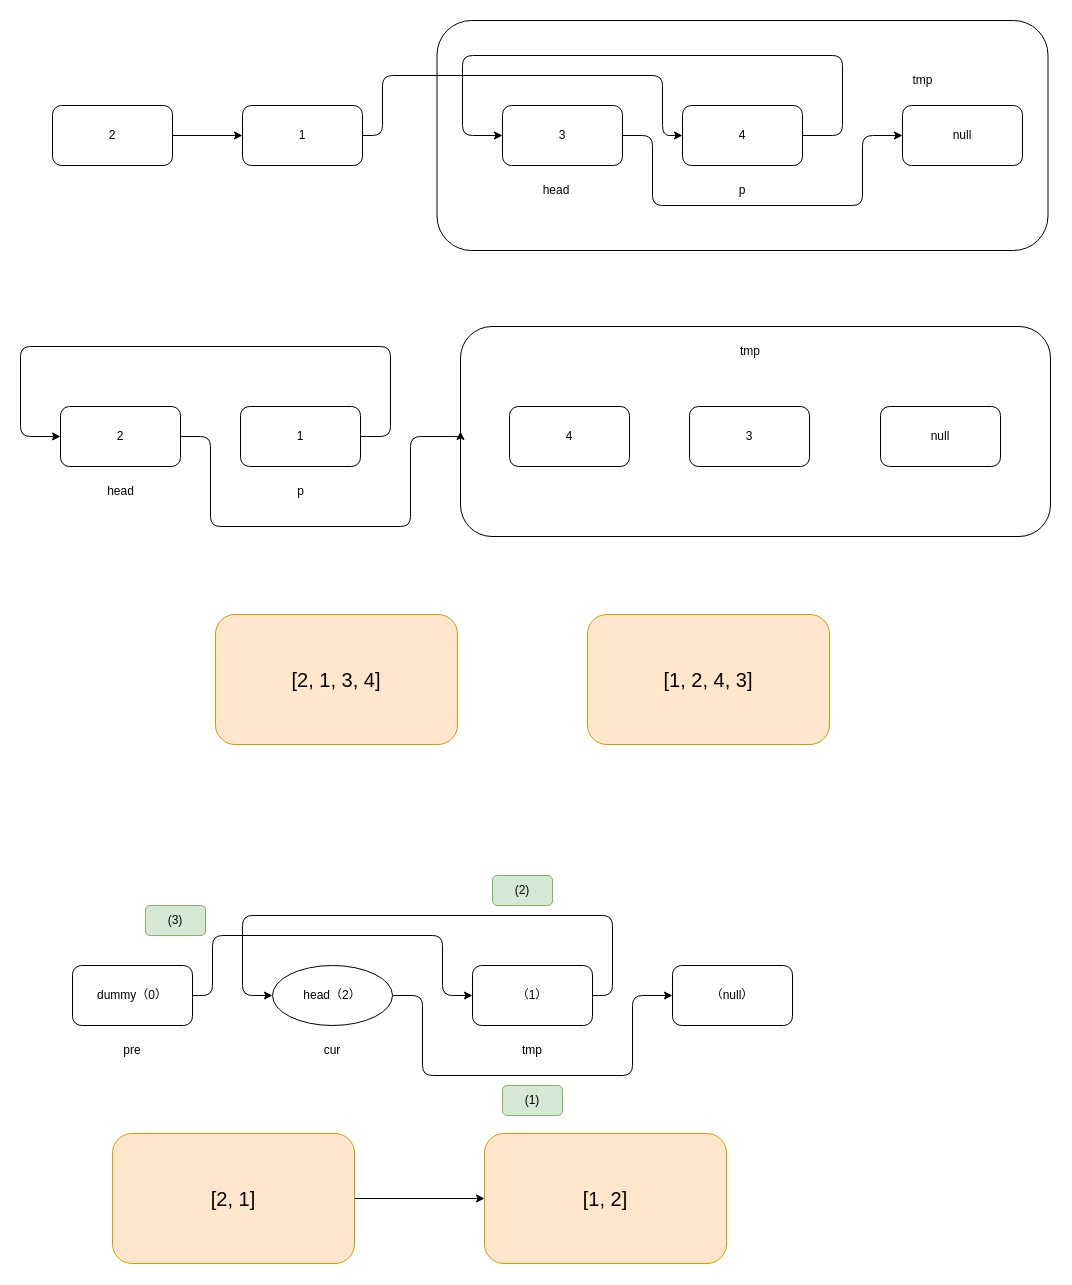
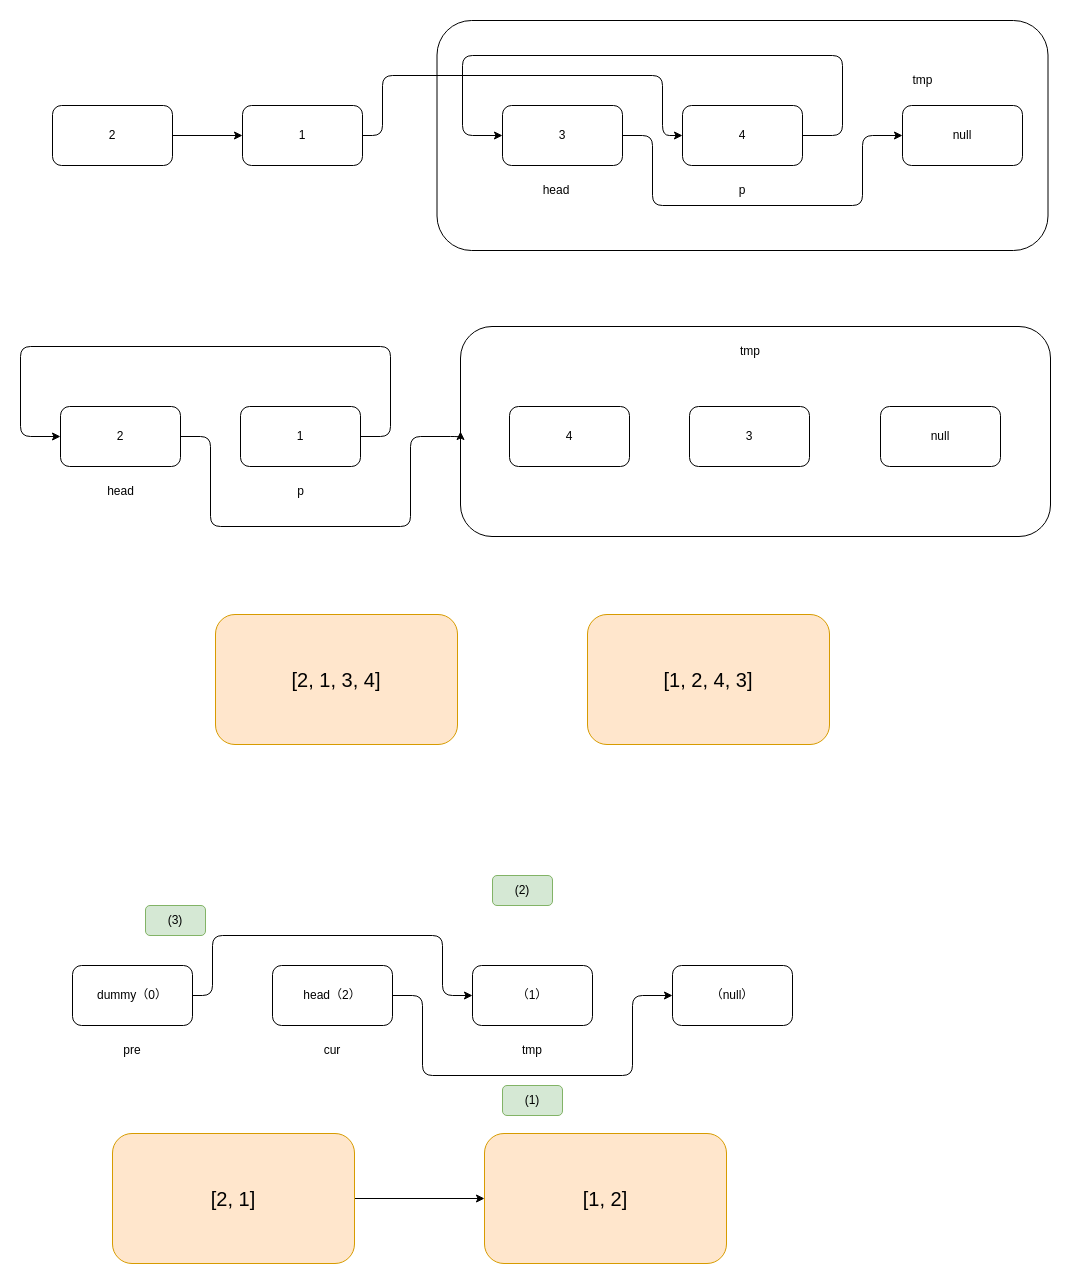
  <mxCell id="0" />
  <mxCell id="1" parent="0" />
  <mxCell id="2" value="" style="rounded=1;whiteSpace=wrap;html=1;" vertex="1" parent="1"><mxGeometry x="436.5" y="20" width="611" height="230" as="geometry" /></mxCell>
  <mxCell id="3" style="edgeStyle=orthogonalEdgeStyle;rounded=1;orthogonalLoop=1;jettySize=auto;html=1;entryX=0;entryY=0.5;entryDx=0;entryDy=0;" edge="1" parent="1" source="4" target="6"><mxGeometry relative="1" as="geometry" /></mxCell>
  <mxCell id="4" value="2" style="rounded=1;whiteSpace=wrap;html=1;" vertex="1" parent="1"><mxGeometry x="52" y="105" width="120" height="60" as="geometry" /></mxCell>
  <mxCell id="5" style="edgeStyle=orthogonalEdgeStyle;rounded=1;orthogonalLoop=1;jettySize=auto;html=1;entryX=0;entryY=0.5;entryDx=0;entryDy=0;" edge="1" parent="1" source="6" target="8"><mxGeometry relative="1" as="geometry"><Array as="points"><mxPoint x="382" y="135" /><mxPoint x="382" y="75" /><mxPoint x="662" y="75" /><mxPoint x="662" y="135" /></Array></mxGeometry></mxCell>
  <mxCell id="6" value="1" style="rounded=1;whiteSpace=wrap;html=1;" vertex="1" parent="1"><mxGeometry x="242" y="105" width="120" height="60" as="geometry" /></mxCell>
  <mxCell id="7" style="edgeStyle=orthogonalEdgeStyle;rounded=1;orthogonalLoop=1;jettySize=auto;html=1;entryX=0;entryY=0.5;entryDx=0;entryDy=0;exitX=1;exitY=0.5;exitDx=0;exitDy=0;" edge="1" parent="1" source="8" target="11"><mxGeometry relative="1" as="geometry"><Array as="points"><mxPoint x="842" y="135" /><mxPoint x="842" y="55" /><mxPoint x="462" y="55" /><mxPoint x="462" y="135" /></Array></mxGeometry></mxCell>
  <mxCell id="8" value="4" style="rounded=1;whiteSpace=wrap;html=1;" vertex="1" parent="1"><mxGeometry x="682" y="105" width="120" height="60" as="geometry" /></mxCell>
  <mxCell id="9" value="null" style="rounded=1;whiteSpace=wrap;html=1;" vertex="1" parent="1"><mxGeometry x="902" y="105" width="120" height="60" as="geometry" /></mxCell>
  <mxCell id="10" style="edgeStyle=orthogonalEdgeStyle;rounded=1;orthogonalLoop=1;jettySize=auto;html=1;exitX=1;exitY=0.5;exitDx=0;exitDy=0;" edge="1" parent="1" source="11" target="9"><mxGeometry relative="1" as="geometry"><Array as="points"><mxPoint x="652" y="135" /><mxPoint x="652" y="205" /><mxPoint x="862" y="205" /><mxPoint x="862" y="135" /></Array></mxGeometry></mxCell>
  <mxCell id="11" value="3" style="rounded=1;whiteSpace=wrap;html=1;" vertex="1" parent="1"><mxGeometry x="502" y="105" width="120" height="60" as="geometry" /></mxCell>
  <mxCell id="12" value="head" style="text;html=1;strokeColor=none;fillColor=none;align=center;verticalAlign=middle;whiteSpace=wrap;rounded=1;" vertex="1" parent="1"><mxGeometry x="526" y="175" width="60" height="30" as="geometry" /></mxCell>
  <mxCell id="13" value="tmp" style="text;html=1;align=center;verticalAlign=middle;resizable=0;points=[];autosize=1;strokeColor=none;fillColor=none;rounded=1;" vertex="1" parent="1"><mxGeometry x="902" y="65" width="40" height="30" as="geometry" /></mxCell>
  <mxCell id="14" value="p" style="text;html=1;strokeColor=none;fillColor=none;align=center;verticalAlign=middle;whiteSpace=wrap;rounded=1;" vertex="1" parent="1"><mxGeometry x="712" y="175" width="60" height="30" as="geometry" /></mxCell>
  <mxCell id="15" value="" style="rounded=1;whiteSpace=wrap;html=1;" vertex="1" parent="1"><mxGeometry x="460" y="326" width="590" height="210" as="geometry" /></mxCell>
  <mxCell id="16" style="edgeStyle=orthogonalEdgeStyle;rounded=1;orthogonalLoop=1;jettySize=auto;html=1;entryX=0;entryY=0.5;entryDx=0;entryDy=0;" edge="1" parent="1" source="17" target="15"><mxGeometry relative="1" as="geometry"><Array as="points"><mxPoint x="210" y="436" /><mxPoint x="210" y="526" /><mxPoint x="410" y="526" /><mxPoint x="410" y="436" /><mxPoint x="460" y="436" /></Array></mxGeometry></mxCell>
  <mxCell id="17" value="2" style="rounded=1;whiteSpace=wrap;html=1;" vertex="1" parent="1"><mxGeometry x="60" y="406" width="120" height="60" as="geometry" /></mxCell>
  <mxCell id="18" style="edgeStyle=orthogonalEdgeStyle;rounded=1;orthogonalLoop=1;jettySize=auto;html=1;entryX=0;entryY=0.5;entryDx=0;entryDy=0;" edge="1" parent="1" source="19" target="17"><mxGeometry relative="1" as="geometry"><Array as="points"><mxPoint x="390" y="436" /><mxPoint x="390" y="346" /><mxPoint x="20" y="346" /><mxPoint x="20" y="436" /></Array></mxGeometry></mxCell>
  <mxCell id="19" value="1" style="rounded=1;whiteSpace=wrap;html=1;" vertex="1" parent="1"><mxGeometry x="240" y="406" width="120" height="60" as="geometry" /></mxCell>
  <mxCell id="20" value="3" style="rounded=1;whiteSpace=wrap;html=1;" vertex="1" parent="1"><mxGeometry x="689" y="406" width="120" height="60" as="geometry" /></mxCell>
  <mxCell id="21" value="null" style="rounded=1;whiteSpace=wrap;html=1;" vertex="1" parent="1"><mxGeometry x="880" y="406" width="120" height="60" as="geometry" /></mxCell>
  <mxCell id="22" value="4" style="rounded=1;whiteSpace=wrap;html=1;" vertex="1" parent="1"><mxGeometry x="509" y="406" width="120" height="60" as="geometry" /></mxCell>
  <mxCell id="23" value="tmp" style="text;html=1;strokeColor=none;fillColor=none;align=center;verticalAlign=middle;whiteSpace=wrap;rounded=1;" vertex="1" parent="1"><mxGeometry x="720" y="336" width="60" height="30" as="geometry" /></mxCell>
  <mxCell id="24" value="p" style="text;html=1;align=center;verticalAlign=middle;resizable=0;points=[];autosize=1;strokeColor=none;fillColor=none;rounded=1;" vertex="1" parent="1"><mxGeometry x="285" y="476" width="30" height="30" as="geometry" /></mxCell>
  <mxCell id="25" value="head" style="text;html=1;align=center;verticalAlign=middle;resizable=0;points=[];autosize=1;strokeColor=none;fillColor=none;rounded=1;" vertex="1" parent="1"><mxGeometry x="95" y="476" width="50" height="30" as="geometry" /></mxCell>
  <mxCell id="26" value="&lt;font style=&quot;font-size: 20px;&quot;&gt;[2, 1, 3, 4]&lt;/font&gt;" style="text;html=1;strokeColor=#d79b00;fillColor=#ffe6cc;align=center;verticalAlign=middle;whiteSpace=wrap;rounded=1;" vertex="1" parent="1"><mxGeometry x="215" y="614" width="242" height="130" as="geometry" /></mxCell>
  <mxCell id="27" value="&lt;font style=&quot;font-size: 20px;&quot;&gt;[1, 2, 4, 3]&lt;/font&gt;" style="text;html=1;strokeColor=#d79b00;fillColor=#ffe6cc;align=center;verticalAlign=middle;whiteSpace=wrap;rounded=1;" vertex="1" parent="1"><mxGeometry x="587" y="614" width="242" height="130" as="geometry" /></mxCell>
  <mxCell id="28" style="edgeStyle=orthogonalEdgeStyle;rounded=1;orthogonalLoop=1;jettySize=auto;html=1;entryX=0;entryY=0.5;entryDx=0;entryDy=0;" edge="1" parent="1" source="29" target="33"><mxGeometry relative="1" as="geometry"><Array as="points"><mxPoint x="212" y="995" /><mxPoint x="212" y="935" /><mxPoint x="442" y="935" /><mxPoint x="442" y="995" /></Array></mxGeometry></mxCell>
  <mxCell id="29" value="dummy（0）" style="rounded=1;whiteSpace=wrap;html=1;" vertex="1" parent="1"><mxGeometry x="72" y="965" width="120" height="60" as="geometry" /></mxCell>
  <mxCell id="30" style="edgeStyle=orthogonalEdgeStyle;rounded=1;orthogonalLoop=1;jettySize=auto;html=1;entryX=0;entryY=0.5;entryDx=0;entryDy=0;" edge="1" parent="1" source="31" target="34"><mxGeometry relative="1" as="geometry"><Array as="points"><mxPoint x="422" y="995" /><mxPoint x="422" y="1075" /><mxPoint x="632" y="1075" /><mxPoint x="632" y="995" /></Array></mxGeometry></mxCell>
- <mxCell id="31" value="head（2）" style="ellipse;whiteSpace=wrap;html=1;" vertex="1" parent="1"><mxGeometry x="272" y="965" width="120" height="60" as="geometry" /></mxCell>
- <mxCell id="32" style="edgeStyle=orthogonalEdgeStyle;rounded=1;orthogonalLoop=1;jettySize=auto;html=1;entryX=0;entryY=0.5;entryDx=0;entryDy=0;" edge="1" parent="1" source="33" target="31"><mxGeometry relative="1" as="geometry"><Array as="points"><mxPoint x="612" y="995" /><mxPoint x="612" y="915" /><mxPoint x="242" y="915" /><mxPoint x="242" y="995" /></Array></mxGeometry></mxCell>
+ <mxCell id="31" value="head（2）" style="rounded=1;whiteSpace=wrap;html=1;" vertex="1" parent="1"><mxGeometry x="272" y="965" width="120" height="60" as="geometry" /></mxCell>
  <mxCell id="33" value="（1）" style="rounded=1;whiteSpace=wrap;html=1;" vertex="1" parent="1"><mxGeometry x="472" y="965" width="120" height="60" as="geometry" /></mxCell>
  <mxCell id="34" value="（null）" style="rounded=1;whiteSpace=wrap;html=1;" vertex="1" parent="1"><mxGeometry x="672" y="965" width="120" height="60" as="geometry" /></mxCell>
  <mxCell id="35" value="pre" style="text;html=1;strokeColor=none;fillColor=none;align=center;verticalAlign=middle;whiteSpace=wrap;rounded=1;" vertex="1" parent="1"><mxGeometry x="102" y="1035" width="60" height="30" as="geometry" /></mxCell>
  <mxCell id="36" value="cur" style="text;html=1;strokeColor=none;fillColor=none;align=center;verticalAlign=middle;whiteSpace=wrap;rounded=1;" vertex="1" parent="1"><mxGeometry x="302" y="1035" width="60" height="30" as="geometry" /></mxCell>
  <mxCell id="37" value="tmp" style="text;html=1;strokeColor=none;fillColor=none;align=center;verticalAlign=middle;whiteSpace=wrap;rounded=1;" vertex="1" parent="1"><mxGeometry x="502" y="1035" width="60" height="30" as="geometry" /></mxCell>
  <mxCell id="38" value="(1)" style="text;html=1;strokeColor=#82b366;fillColor=#d5e8d4;align=center;verticalAlign=middle;whiteSpace=wrap;rounded=1;" vertex="1" parent="1"><mxGeometry x="502" y="1085" width="60" height="30" as="geometry" /></mxCell>
  <mxCell id="39" value="(2)" style="text;html=1;strokeColor=#82b366;fillColor=#d5e8d4;align=center;verticalAlign=middle;whiteSpace=wrap;rounded=1;" vertex="1" parent="1"><mxGeometry x="492" y="875" width="60" height="30" as="geometry" /></mxCell>
  <mxCell id="40" value="(3)" style="text;html=1;strokeColor=#82b366;fillColor=#d5e8d4;align=center;verticalAlign=middle;whiteSpace=wrap;rounded=1;" vertex="1" parent="1"><mxGeometry x="145" y="905" width="60" height="30" as="geometry" /></mxCell>
  <mxCell id="41" style="edgeStyle=orthogonalEdgeStyle;rounded=1;orthogonalLoop=1;jettySize=auto;html=1;entryX=0;entryY=0.5;entryDx=0;entryDy=0;" edge="1" parent="1" source="42" target="43"><mxGeometry relative="1" as="geometry" /></mxCell>
  <mxCell id="42" value="&lt;font style=&quot;font-size: 20px;&quot;&gt;[2, 1]&lt;/font&gt;" style="text;html=1;align=center;verticalAlign=middle;whiteSpace=wrap;rounded=1;fillColor=#ffe6cc;strokeColor=#d79b00;" vertex="1" parent="1"><mxGeometry x="112" y="1133" width="242" height="130" as="geometry" /></mxCell>
  <mxCell id="43" value="&lt;font style=&quot;font-size: 20px;&quot;&gt;[1, 2]&lt;/font&gt;" style="text;html=1;strokeColor=#d79b00;fillColor=#ffe6cc;align=center;verticalAlign=middle;whiteSpace=wrap;rounded=1;" vertex="1" parent="1"><mxGeometry x="484" y="1133" width="242" height="130" as="geometry" /></mxCell>
